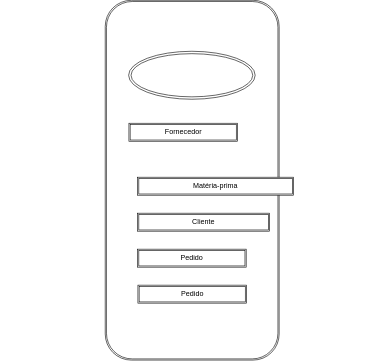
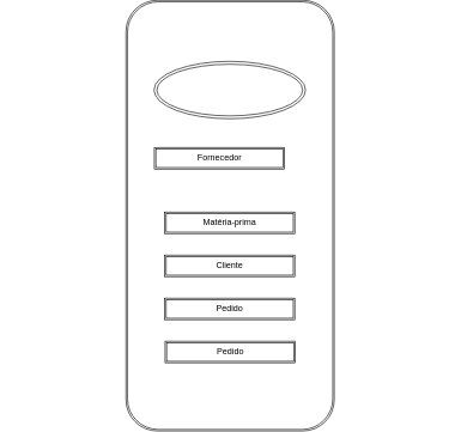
  <mxCell id="0" />
  <mxCell id="1" parent="0" />
  <mxCell id="2" value="" style="shape=ext;double=1;rounded=1;whiteSpace=wrap;html=1;rotation=90;" vertex="1" parent="1"><mxGeometry x="20" y="90" width="600" height="290" as="geometry" /></mxCell>
  <mxCell id="3" value="" style="ellipse;shape=doubleEllipse;whiteSpace=wrap;html=1;" vertex="1" parent="1"><mxGeometry x="214" y="20" width="211" height="80" as="geometry" /></mxCell>
- <mxCell id="4" value="Matéria-prima" style="shape=ext;double=1;rounded=0;whiteSpace=wrap;html=1;" vertex="1" parent="1"><mxGeometry x="229" y="230" width="260" height="30" as="geometry" /></mxCell>
+ <mxCell id="4" value="Matéria-prima" style="shape=ext;double=1;rounded=0;whiteSpace=wrap;html=1;" vertex="1" parent="1"><mxGeometry x="229" y="230" width="181" height="30" as="geometry" /></mxCell>
  <mxCell id="5" value="Fornecedor" style="shape=ext;double=1;rounded=0;whiteSpace=wrap;html=1;" vertex="1" parent="1"><mxGeometry x="214.5" y="140" width="181" height="30" as="geometry" /></mxCell>
- <mxCell id="6" value="Cliente" style="shape=ext;double=1;rounded=0;whiteSpace=wrap;html=1;" vertex="1" parent="1"><mxGeometry x="229" y="290" width="220" height="30" as="geometry" /></mxCell>
+ <mxCell id="6" value="Cliente" style="shape=ext;double=1;rounded=0;whiteSpace=wrap;html=1;" vertex="1" parent="1"><mxGeometry x="229" y="290" width="181" height="30" as="geometry" /></mxCell>
  <mxCell id="7" value="Pedido" style="shape=ext;double=1;rounded=0;whiteSpace=wrap;html=1;" vertex="1" parent="1"><mxGeometry x="229" y="350" width="181" height="30" as="geometry" /></mxCell>
  <mxCell id="8" value="Pedido" style="shape=ext;double=1;rounded=0;whiteSpace=wrap;html=1;" vertex="1" parent="1"><mxGeometry x="229.5" y="410" width="181" height="30" as="geometry" /></mxCell>
